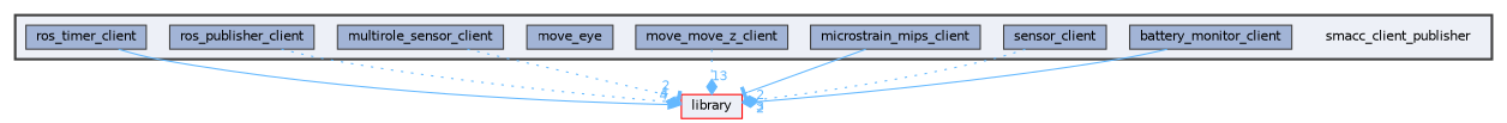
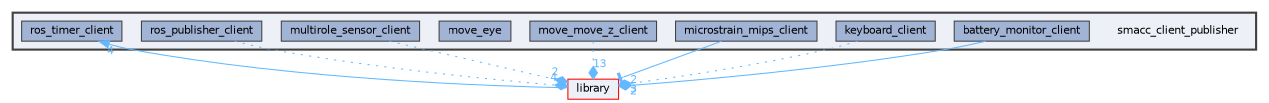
  digraph {
    compound=true
    node [fontname=Helvetica fontsize=10 shape=box color=grey25 fillcolor="#a2b4d6" style=filled]
    edge [arrowhead=diamond color=steelblue1 fontcolor=steelblue1 fontname=Helvetica fontsize=10 headlabel=2 labeldistance=1.5 labelfontname=Helvetica labelfontsize=10 style=dotted]
    n1 [height=0.2 label=smacc_client_publisher shape=plaintext width=0.4 color="" fillcolor="" style=""]
    n2 [height=0.2 label=battery_monitor_client width=0.4]
-   n3 [height=0.2 label=sensor_client width=0.4]
+   n3 [height=0.2 label=keyboard_client width=0.4]
    n4 [height=0.2 label=microstrain_mips_client width=0.4]
    n5 [height=0.2 label=move_move_z_client width=0.4]
    n6 [height=0.2 label=move_eye width=0.4]
    n7 [height=0.2 label=multirole_sensor_client width=0.4]
    n8 [height=0.2 label=ros_publisher_client width=0.4]
    n9 [height=0.2 label=ros_timer_client width=0.4]
    n10 [color=red fillcolor="#edf0f7" height=0.2 label=library width=0.4]
    subgraph cluster_1 {
      bgcolor="#edf0f7"
      fontname=Helvetica
      fontsize=10
      pencolor=grey25
      style="filled,bold"
      n1
      n2
      n3
      n4
      n5
      n6
      n7
      n8
      n9
    }
    n2 -> n10 [style=solid]
    n3 -> n10 [headlabel=3]
    n4 -> n10 [arrowhead=tee style=solid]
    n5 -> n10 [headlabel=13]
-   n7 -> n10 [arrowhead=tee]
+   n7 -> n10
    n8 -> n10 [headlabel=4]
-   n9 -> n10 [arrowhead=normal headlabel=4 style=solid]
+   n10 -> n9 [arrowhead=normal headlabel=4 style=solid]
  }
